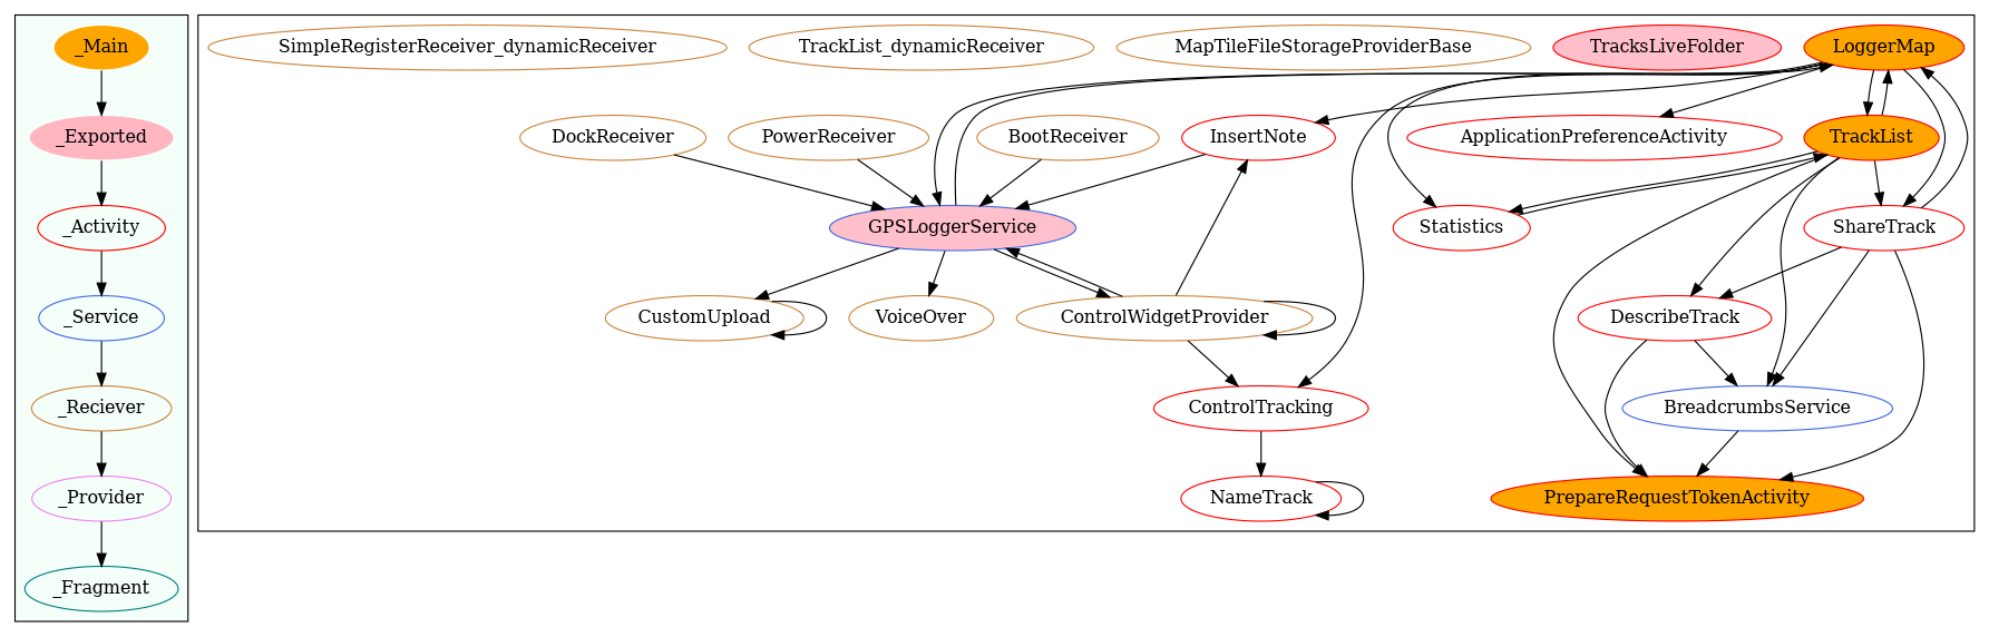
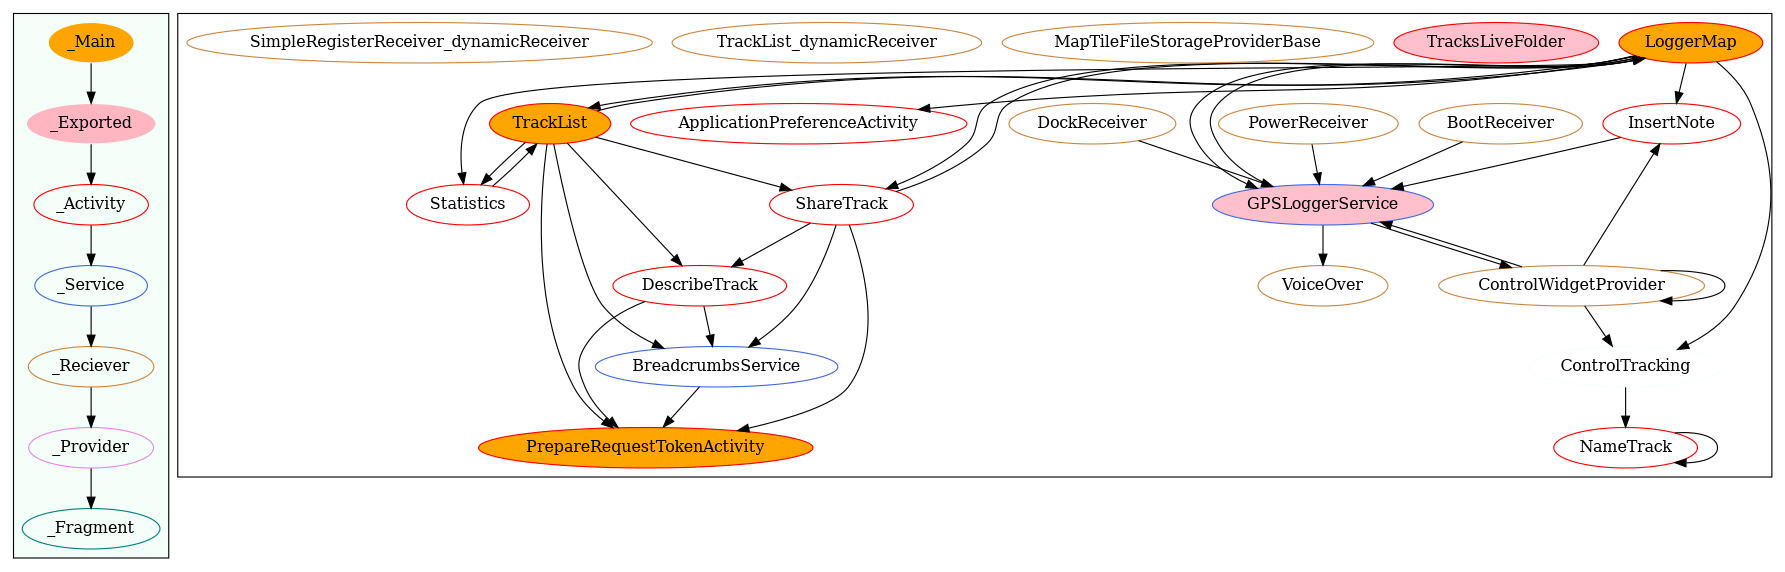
  digraph {
    node [color=red]
    _Activity
    _Service [color=royalblue]
    _Reciever [color=peru]
    _Provider [color=violet]
    _Fragment [color=teal]
    _Main [color=mintcream fillcolor=orange style=filled]
    _Exported [color=mintcream fillcolor=lightpink style=filled]
    ApplicationPreferenceActivity
    NameTrack
    LoggerMap [fillcolor=orange style=filled]
    InsertNote
    TrackList [fillcolor=orange style=filled]
    Statistics
    ShareTrack
-   ControlTracking
+   ControlTracking [color=mintcream]
    GPSLoggerService [color=royalblue fillcolor=pink style=filled]
    PrepareRequestTokenActivity [fillcolor=orange style=filled]
    DescribeTrack
    BreadcrumbsService [color=royalblue]
    TracksLiveFolder [fillcolor=pink style=filled]
    VoiceOver [color=peru]
-   CustomUpload [color=peru]
    ControlWidgetProvider [color=peru]
    MapTileFileStorageProviderBase [color=peru]
    PowerReceiver [color=peru]
    TrackList_dynamicReceiver [color=peru]
    DockReceiver [color=peru]
    BootReceiver [color=peru]
    SimpleRegisterReceiver_dynamicReceiver [color=peru]
    subgraph cluster_1 {
      bgcolor=mintcream
      _Activity
      _Service
      _Reciever
      _Provider
      _Fragment
      _Main
      _Exported
    }
    subgraph cluster_2 {
      ApplicationPreferenceActivity
      NameTrack
      LoggerMap
      InsertNote
      TrackList
      Statistics
      ShareTrack
      ControlTracking
      GPSLoggerService
      PrepareRequestTokenActivity
      DescribeTrack
      BreadcrumbsService
      TracksLiveFolder
      VoiceOver
-     CustomUpload
      ControlWidgetProvider
      MapTileFileStorageProviderBase
      PowerReceiver
      TrackList_dynamicReceiver
      DockReceiver
      BootReceiver
      SimpleRegisterReceiver_dynamicReceiver
    }
    _Activity -> _Service
    _Service -> _Reciever
    _Reciever -> _Provider
    _Provider -> _Fragment
    _Main -> _Exported
    _Exported -> _Activity
    NameTrack -> NameTrack
    LoggerMap -> ApplicationPreferenceActivity
    LoggerMap -> InsertNote
    LoggerMap -> TrackList
    LoggerMap -> Statistics
    LoggerMap -> ShareTrack
    LoggerMap -> ControlTracking
    LoggerMap -> GPSLoggerService
    InsertNote -> GPSLoggerService
    TrackList -> LoggerMap
    TrackList -> Statistics
    TrackList -> ShareTrack
    TrackList -> PrepareRequestTokenActivity
    TrackList -> DescribeTrack
    TrackList -> BreadcrumbsService
    Statistics -> TrackList
    ShareTrack -> LoggerMap
    ShareTrack -> PrepareRequestTokenActivity
    ShareTrack -> DescribeTrack
    ShareTrack -> BreadcrumbsService
    ControlTracking -> NameTrack
    GPSLoggerService -> LoggerMap
    GPSLoggerService -> VoiceOver
-   GPSLoggerService -> CustomUpload
    GPSLoggerService -> ControlWidgetProvider
    DescribeTrack -> PrepareRequestTokenActivity
    DescribeTrack -> BreadcrumbsService
    BreadcrumbsService -> PrepareRequestTokenActivity
-   CustomUpload -> CustomUpload
    ControlWidgetProvider -> InsertNote
    ControlWidgetProvider -> ControlTracking
    ControlWidgetProvider -> GPSLoggerService
    ControlWidgetProvider -> ControlWidgetProvider
    PowerReceiver -> GPSLoggerService
    DockReceiver -> GPSLoggerService
    BootReceiver -> GPSLoggerService
  }
